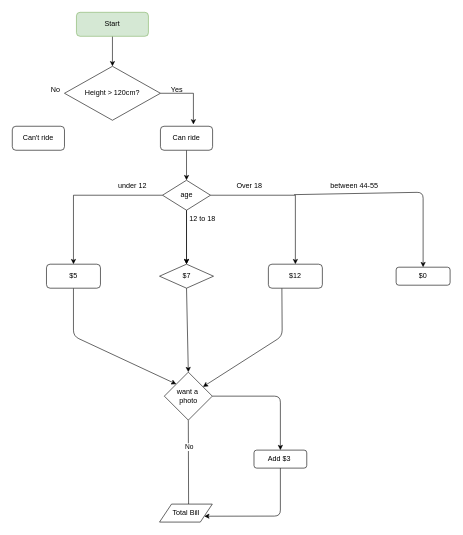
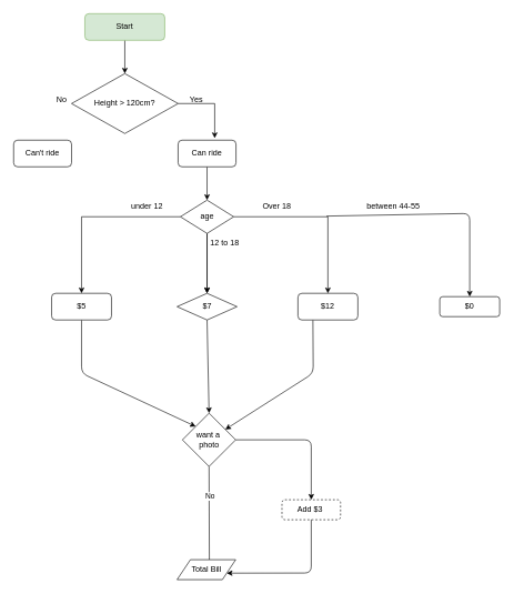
  <mxCell id="0" />
  <mxCell id="1" parent="0" />
  <mxCell id="2" style="edgeStyle=orthogonalEdgeStyle;rounded=0;orthogonalLoop=1;jettySize=auto;html=1;entryX=0.632;entryY=-0.075;entryDx=0;entryDy=0;entryPerimeter=0;" parent="1" source="3" target="8" edge="1"><mxGeometry relative="1" as="geometry"><Array as="points"><mxPoint x="322" y="155" /></Array></mxGeometry></mxCell>
  <mxCell id="3" value="Height &amp;gt; 120cm?" style="rhombus;whiteSpace=wrap;html=1;" parent="1" vertex="1"><mxGeometry x="107" y="110" width="160" height="90" as="geometry" /></mxCell>
  <mxCell id="4" style="edgeStyle=orthogonalEdgeStyle;rounded=0;orthogonalLoop=1;jettySize=auto;html=1;" parent="1" source="5" target="3" edge="1"><mxGeometry relative="1" as="geometry" /></mxCell>
  <mxCell id="5" value="&lt;font color=&quot;#000000&quot;&gt;Start&lt;/font&gt;" style="rounded=1;whiteSpace=wrap;html=1;fillColor=#d5e8d4;strokeColor=#82b366;" parent="1" vertex="1"><mxGeometry x="127" y="20" width="120" height="40" as="geometry" /></mxCell>
  <mxCell id="6" value="Can't ride" style="rounded=1;whiteSpace=wrap;html=1;" parent="1" vertex="1"><mxGeometry x="20" y="210" width="87" height="40" as="geometry" /></mxCell>
  <mxCell id="7" style="edgeStyle=orthogonalEdgeStyle;rounded=0;orthogonalLoop=1;jettySize=auto;html=1;" parent="1" source="8" target="15" edge="1"><mxGeometry relative="1" as="geometry" /></mxCell>
  <mxCell id="8" value="Can ride" style="rounded=1;whiteSpace=wrap;html=1;" parent="1" vertex="1"><mxGeometry x="267" y="210" width="87" height="40" as="geometry" /></mxCell>
  <mxCell id="9" value="No" style="text;html=1;align=center;verticalAlign=middle;resizable=0;points=[];autosize=1;" parent="1" vertex="1"><mxGeometry x="77" y="139" width="30" height="20" as="geometry" /></mxCell>
  <mxCell id="10" value="Yes" style="text;html=1;align=center;verticalAlign=middle;resizable=0;points=[];autosize=1;" parent="1" vertex="1"><mxGeometry x="274" y="139" width="40" height="20" as="geometry" /></mxCell>
  <mxCell id="11" value="" style="edgeStyle=orthogonalEdgeStyle;rounded=0;orthogonalLoop=1;jettySize=auto;html=1;entryX=0.5;entryY=0;entryDx=0;entryDy=0;" parent="1" source="15" target="17" edge="1"><mxGeometry relative="1" as="geometry"><mxPoint x="190.5" y="325" as="targetPoint" /></mxGeometry></mxCell>
  <mxCell id="12" style="edgeStyle=orthogonalEdgeStyle;rounded=0;orthogonalLoop=1;jettySize=auto;html=1;entryX=0.5;entryY=0;entryDx=0;entryDy=0;" parent="1" source="15" target="20" edge="1"><mxGeometry relative="1" as="geometry" /></mxCell>
  <mxCell id="13" style="edgeStyle=orthogonalEdgeStyle;rounded=0;orthogonalLoop=1;jettySize=auto;html=1;exitX=0.5;exitY=1;exitDx=0;exitDy=0;entryX=0.5;entryY=0;entryDx=0;entryDy=0;" parent="1" source="15" target="23" edge="1"><mxGeometry relative="1" as="geometry" /></mxCell>
  <mxCell id="14" value="" style="edgeStyle=orthogonalEdgeStyle;rounded=0;orthogonalLoop=1;jettySize=auto;html=1;" parent="1" source="15" target="23" edge="1"><mxGeometry relative="1" as="geometry" /></mxCell>
  <mxCell id="15" value="age" style="rhombus;whiteSpace=wrap;html=1;" parent="1" vertex="1"><mxGeometry x="270.5" y="300" width="80" height="50" as="geometry" /></mxCell>
  <mxCell id="16" style="edgeStyle=none;html=1;entryX=0;entryY=0;entryDx=0;entryDy=0;" parent="1" source="17" target="28" edge="1"><mxGeometry relative="1" as="geometry"><Array as="points"><mxPoint x="122" y="560" /></Array></mxGeometry></mxCell>
  <mxCell id="17" value="$5" style="rounded=1;whiteSpace=wrap;html=1;" parent="1" vertex="1"><mxGeometry x="77" y="440" width="90" height="40" as="geometry" /></mxCell>
  <mxCell id="18" value="under 12" style="text;html=1;align=center;verticalAlign=middle;resizable=0;points=[];autosize=1;" parent="1" vertex="1"><mxGeometry x="185" y="295" width="70" height="30" as="geometry" /></mxCell>
  <mxCell id="19" style="edgeStyle=none;html=1;exitX=0.25;exitY=1;exitDx=0;exitDy=0;" parent="1" source="20" target="28" edge="1"><mxGeometry relative="1" as="geometry"><mxPoint x="314" y="560" as="targetPoint" /><Array as="points"><mxPoint x="470" y="560" /></Array></mxGeometry></mxCell>
  <mxCell id="20" value="$12" style="rounded=1;whiteSpace=wrap;html=1;" parent="1" vertex="1"><mxGeometry x="447" y="440" width="90" height="40" as="geometry" /></mxCell>
  <mxCell id="21" value="Over 18" style="text;html=1;align=center;verticalAlign=middle;resizable=0;points=[];autosize=1;" parent="1" vertex="1"><mxGeometry x="385" y="300" width="60" height="20" as="geometry" /></mxCell>
  <mxCell id="22" style="edgeStyle=none;html=1;exitX=0.5;exitY=1;exitDx=0;exitDy=0;entryX=0.5;entryY=0;entryDx=0;entryDy=0;" parent="1" source="23" target="28" edge="1"><mxGeometry relative="1" as="geometry" /></mxCell>
  <mxCell id="23" value="$7" style="rhombus;whiteSpace=wrap;html=1;" parent="1" vertex="1"><mxGeometry x="265.5" y="440" width="90" height="40" as="geometry" /></mxCell>
  <mxCell id="24" value="&amp;nbsp;12 to 18" style="text;html=1;align=center;verticalAlign=middle;resizable=0;points=[];autosize=1;strokeColor=none;fillColor=none;" parent="1" vertex="1"><mxGeometry x="300" y="350" width="70" height="30" as="geometry" /></mxCell>
  <mxCell id="25" style="edgeStyle=none;html=1;exitX=0.5;exitY=1;exitDx=0;exitDy=0;entryX=0.551;entryY=0.333;entryDx=0;entryDy=0;entryPerimeter=0;" parent="1" source="28" target="31" edge="1"><mxGeometry relative="1" as="geometry"><mxPoint x="314" y="730" as="targetPoint" /></mxGeometry></mxCell>
  <mxCell id="26" value="No" style="edgeLabel;html=1;align=center;verticalAlign=middle;resizable=0;points=[];" parent="25" vertex="1" connectable="0"><mxGeometry x="-0.399" y="1" relative="1" as="geometry"><mxPoint as="offset" /></mxGeometry></mxCell>
  <mxCell id="27" style="edgeStyle=none;html=1;entryX=0.5;entryY=0;entryDx=0;entryDy=0;" parent="1" source="28" target="30" edge="1"><mxGeometry relative="1" as="geometry"><mxPoint x="473" y="660" as="targetPoint" /><Array as="points"><mxPoint x="467" y="660" /></Array></mxGeometry></mxCell>
  <mxCell id="28" value="want a&amp;nbsp;&lt;br&gt;photo" style="rhombus;whiteSpace=wrap;html=1;" parent="1" vertex="1"><mxGeometry x="273.5" y="620" width="80" height="80" as="geometry" /></mxCell>
  <mxCell id="29" style="edgeStyle=none;html=1;exitX=0.5;exitY=1;exitDx=0;exitDy=0;entryX=1;entryY=0.75;entryDx=0;entryDy=0;" parent="1" source="30" target="31" edge="1"><mxGeometry relative="1" as="geometry"><mxPoint x="467" y="860" as="targetPoint" /><Array as="points"><mxPoint x="467" y="860" /></Array></mxGeometry></mxCell>
- <mxCell id="30" value="Add $3&amp;nbsp;&lt;br&gt;" style="rounded=1;whiteSpace=wrap;html=1;fontFamily=Helvetica;fontSize=12;fontColor=default;align=center;strokeColor=default;fillColor=default;" parent="1" vertex="1"><mxGeometry x="423" y="750" width="88" height="30" as="geometry" /></mxCell>
+ <mxCell id="30" value="Add $3&amp;nbsp;&lt;br&gt;" style="rounded=1;whiteSpace=wrap;html=1;fontFamily=Helvetica;fontSize=12;fontColor=default;align=center;strokeColor=default;fillColor=default;dashed=1;" parent="1" vertex="1"><mxGeometry x="423" y="750" width="88" height="30" as="geometry" /></mxCell>
  <mxCell id="31" value="Total Bill" style="shape=parallelogram;perimeter=parallelogramPerimeter;whiteSpace=wrap;html=1;fixedSize=1;" parent="1" vertex="1"><mxGeometry x="265.5" y="840" width="88" height="30" as="geometry" /></mxCell>
  <mxCell id="32" style="edgeStyle=none;html=1;entryX=0.5;entryY=0;entryDx=0;entryDy=0;" edge="1" parent="1" target="33"><mxGeometry relative="1" as="geometry"><mxPoint x="625" y="324" as="targetPoint" /><mxPoint x="490" y="324" as="sourcePoint" /><Array as="points"><mxPoint x="705" y="320" /></Array></mxGeometry></mxCell>
  <mxCell id="33" value="$0" style="rounded=1;whiteSpace=wrap;html=1;" vertex="1" parent="1"><mxGeometry x="660" y="445" width="90" height="30" as="geometry" /></mxCell>
  <mxCell id="34" value="between 44-55" style="text;html=1;align=center;verticalAlign=middle;resizable=0;points=[];autosize=1;strokeColor=none;fillColor=none;" vertex="1" parent="1"><mxGeometry x="540" y="295" width="100" height="30" as="geometry" /></mxCell>
